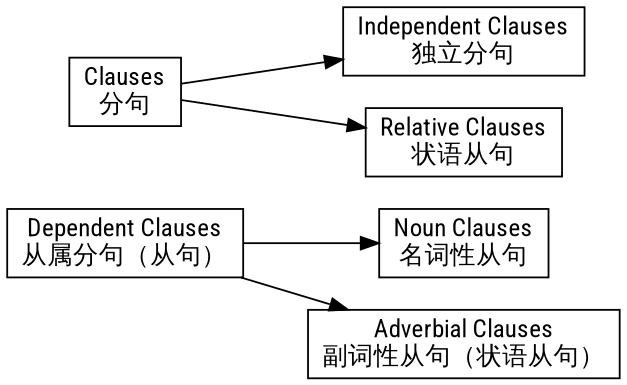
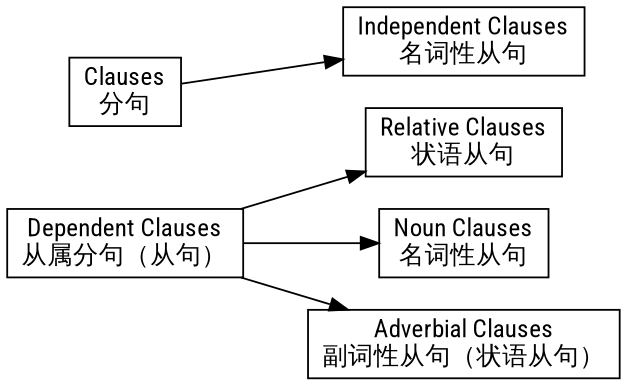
  digraph {
    fontname="Roboto Condensed"
    rankdir=LR
    node [fontname="Roboto Condensed" fontsize=14 shape=rect]
    edge [fontname="Roboto Condensed"]
    n1 [label="Clauses\n分句"]
-   n2 [label="Independent Clauses\n独立分句"]
+   n2 [label="Independent Clauses\n名词性从句"]
    n3 [label="Dependent Clauses\n从属分句（从句）"]
    n4 [label="Noun Clauses\n名词性从句"]
    n5 [label="Relative Clauses\n状语从句"]
    n6 [label="Adverbial Clauses\n副词性从句（状语从句）"]
    n1 -> n2
    n3 -> n4
-   n1 -> n5
+   n3 -> n5
    n3 -> n6
  }
